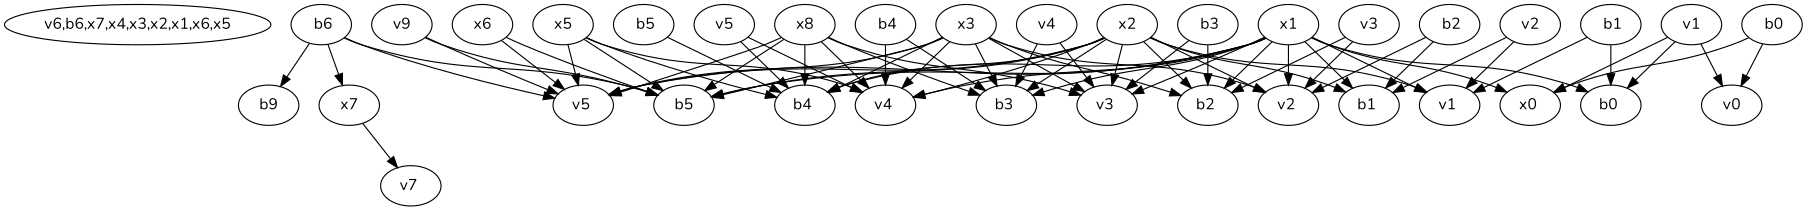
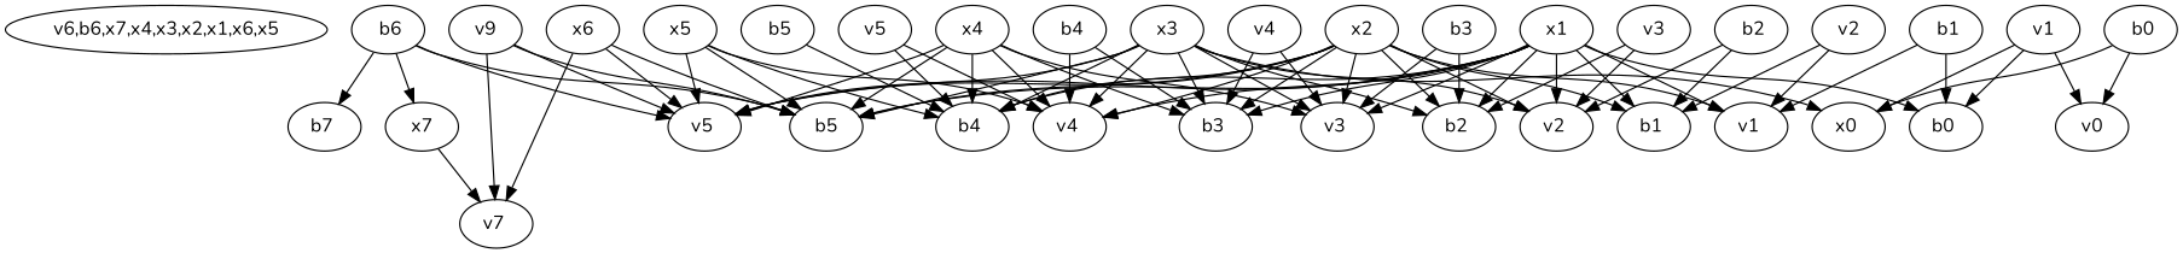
  digraph {
    fontname=Nunito
    node [fontname=Nunito]
    edge [fontname=Nunito]
    n1 [height=0.5 label="v6,b6,x7,x4,x3,x2,x1,x6,x5" width=3.1751]
    n2 [height=0.5 label=b5 width=0.75]
    n3 [height=0.5 label=" b6" width=0.75]
    n4 [height=0.5 label="v5 " width=0.75]
-   n5 [height=0.5 label=b9 width=0.75]
+   n5 [height=0.5 label="b7 " width=0.75]
    n6 [height=0.5 label=x7 width=0.75]
    n7 [height=0.5 label="v7 " width=0.75]
    n8 [height=0.5 label=v9 width=0.75]
    n9 [height=0.5 label=x1 width=0.75]
    n10 [height=0.5 label="b4 " width=0.75]
    n11 [height=0.5 label="v4 " width=0.75]
    n12 [height=0.5 label="b3 " width=0.75]
    n13 [height=0.5 label="v3 " width=0.75]
    n14 [height=0.5 label="b2 " width=0.75]
    n15 [height=0.5 label="v2 " width=0.75]
    n16 [height=0.5 label="b1 " width=0.75]
    n17 [height=0.5 label="v1 " width=0.75]
    n18 [height=0.5 label="b0 " width=0.75]
    n19 [height=0.5 label="x0 " width=0.75]
    n20 [height=0.5 label=v0 width=0.75]
    n21 [height=0.5 label=x2 width=0.75]
    n22 [height=0.5 label=x3 width=0.75]
-   n23 [height=0.5 label=x8 width=0.75]
+   n23 [height=0.5 label=x4 width=0.75]
    n24 [height=0.5 label=x5 width=0.75]
    n25 [height=0.5 label=x6 width=0.75]
    n26 [height=0.5 label=" b5" width=0.75]
    n27 [height=0.5 label=v5 width=0.75]
    n28 [height=0.5 label=" b4" width=0.75]
    n29 [height=0.5 label=v4 width=0.75]
    n30 [height=0.5 label=" b3" width=0.75]
    n31 [height=0.5 label=v3 width=0.75]
    n32 [height=0.5 label=" b2" width=0.75]
    n33 [height=0.5 label=v2 width=0.75]
    n34 [height=0.5 label=" b1" width=0.75]
    n35 [height=0.5 label=v1 width=0.75]
    n36 [height=0.5 label=" b0" width=0.75]
    n3 -> n2
    n3 -> n4
    n3 -> n5
    n3 -> n6
    n6 -> n7
    n8 -> n2
    n8 -> n4
+   n8 -> n7
    n9 -> n2
    n9 -> n4
    n9 -> n10
    n9 -> n11
    n9 -> n12
    n9 -> n13
    n9 -> n14
    n9 -> n15
    n9 -> n16
    n9 -> n17
    n9 -> n18
-   n9 -> n19
+   n22 -> n19
    n21 -> n2
    n21 -> n4
    n21 -> n10
    n21 -> n11
    n21 -> n12
    n21 -> n13
    n21 -> n14
    n21 -> n15
    n21 -> n16
    n21 -> n17
    n22 -> n2
    n22 -> n4
    n22 -> n10
    n22 -> n11
    n22 -> n12
    n22 -> n13
    n22 -> n14
    n22 -> n15
    n23 -> n2
    n23 -> n4
    n23 -> n10
    n23 -> n11
    n23 -> n12
    n23 -> n13
    n24 -> n2
    n24 -> n4
    n24 -> n10
    n24 -> n11
    n25 -> n2
    n25 -> n4
+   n25 -> n7
    n26 -> n10
    n27 -> n10
    n27 -> n11
    n28 -> n11
    n28 -> n12
    n29 -> n12
    n29 -> n13
    n30 -> n13
    n30 -> n14
    n31 -> n14
    n31 -> n15
    n32 -> n15
    n32 -> n16
    n33 -> n16
    n33 -> n17
    n34 -> n17
    n34 -> n18
    n35 -> n18
    n35 -> n19
    n35 -> n20
    n36 -> n19
    n36 -> n20
  }
